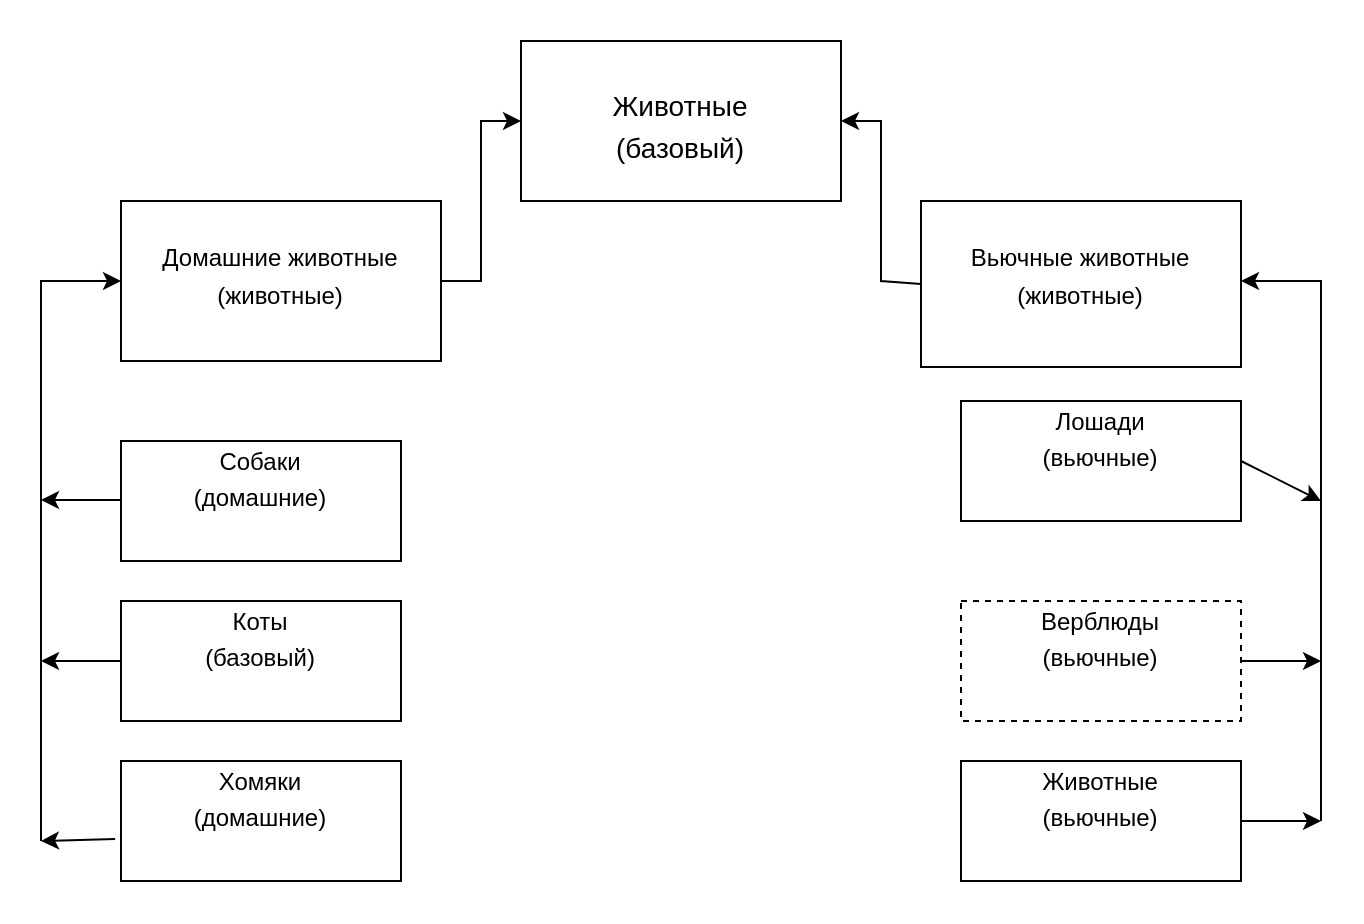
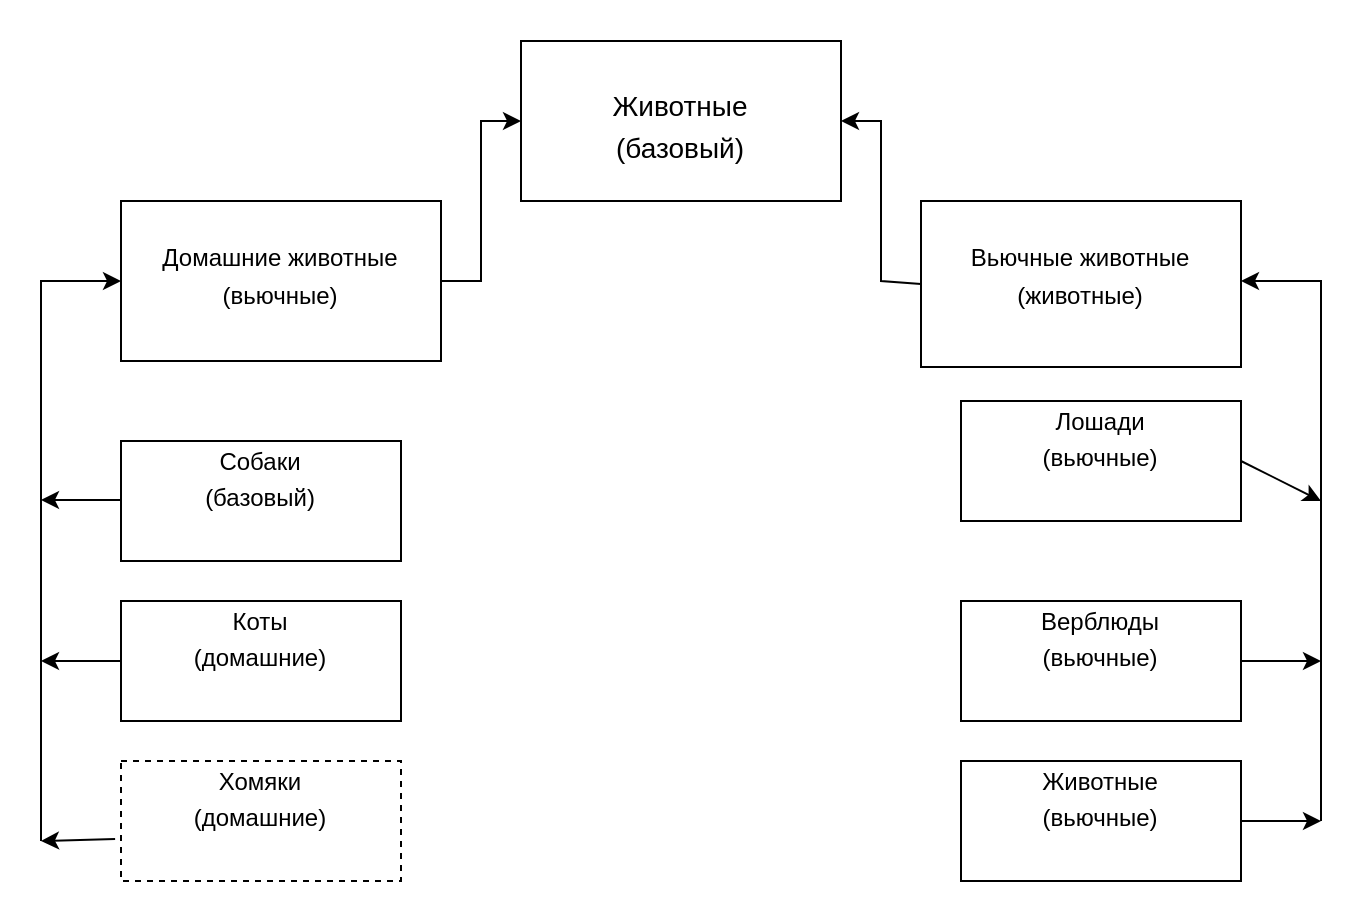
  <mxCell id="0" />
  <mxCell id="1" parent="0" />
  <mxCell id="2" value="&lt;p style=&quot;margin: 4px 0px 0px; font-size: 14px;&quot;&gt;&lt;br&gt;&lt;/p&gt;&lt;p style=&quot;margin: 4px 0px 0px; font-size: 14px;&quot;&gt;Животные&lt;/p&gt;&lt;p style=&quot;margin: 4px 0px 0px; font-size: 14px;&quot;&gt;(базовый)&lt;/p&gt;" style="verticalAlign=top;align=center;overflow=fill;fontSize=12;fontFamily=Helvetica;html=1;" parent="1" vertex="1"><mxGeometry x="260" y="20" width="160" height="80" as="geometry" /></mxCell>
- <mxCell id="3" value="&lt;p style=&quot;margin:0px;margin-top:4px;text-align:center;&quot;&gt;&lt;br&gt;&lt;/p&gt;&lt;p style=&quot;margin:0px;margin-top:4px;text-align:center;&quot;&gt;Домашние животные&lt;/p&gt;&lt;p style=&quot;margin:0px;margin-top:4px;text-align:center;&quot;&gt;(животные)&lt;/p&gt;" style="verticalAlign=top;align=left;overflow=fill;fontSize=12;fontFamily=Helvetica;html=1;fillColor=#FFFFFF;" parent="1" vertex="1"><mxGeometry x="60" y="100" width="160" height="80" as="geometry" /></mxCell>
+ <mxCell id="3" value="&lt;p style=&quot;margin:0px;margin-top:4px;text-align:center;&quot;&gt;&lt;br&gt;&lt;/p&gt;&lt;p style=&quot;margin:0px;margin-top:4px;text-align:center;&quot;&gt;Домашние животные&lt;/p&gt;&lt;p style=&quot;margin:0px;margin-top:4px;text-align:center;&quot;&gt;(вьючные)&lt;/p&gt;" style="verticalAlign=top;align=left;overflow=fill;fontSize=12;fontFamily=Helvetica;html=1;fillColor=#FFFFFF;" parent="1" vertex="1"><mxGeometry x="60" y="100" width="160" height="80" as="geometry" /></mxCell>
  <mxCell id="4" value="&lt;p style=&quot;margin: 4px 0px 0px; text-align: center;&quot;&gt;&lt;font style=&quot;font-size: 12px;&quot;&gt;&lt;br&gt;&lt;/font&gt;&lt;/p&gt;&lt;p style=&quot;margin: 4px 0px 0px; text-align: center;&quot;&gt;&lt;font style=&quot;font-size: 12px;&quot;&gt;Вьючные животные&lt;/font&gt;&lt;/p&gt;&lt;p style=&quot;margin: 4px 0px 0px; text-align: center;&quot;&gt;&lt;font style=&quot;font-size: 12px;&quot;&gt;(животные)&lt;/font&gt;&lt;/p&gt;" style="verticalAlign=top;align=left;overflow=fill;fontSize=12;fontFamily=Helvetica;html=1;" parent="1" vertex="1"><mxGeometry x="460" y="100" width="160" height="83" as="geometry" /></mxCell>
- <mxCell id="5" value="&lt;p style=&quot;margin:0px;margin-top:4px;text-align:center;&quot;&gt;Собаки&lt;/p&gt;&lt;p style=&quot;margin:0px;margin-top:4px;text-align:center;&quot;&gt;(домашние)&lt;/p&gt;" style="verticalAlign=top;align=left;overflow=fill;fontSize=12;fontFamily=Helvetica;html=1;" parent="1" vertex="1"><mxGeometry x="60" y="220" width="140" height="60" as="geometry" /></mxCell>
- <mxCell id="6" value="&lt;p style=&quot;border-color: var(--border-color); margin: 4px 0px 0px; text-align: center;&quot;&gt;Коты&lt;/p&gt;&lt;p style=&quot;border-color: var(--border-color); margin: 4px 0px 0px; text-align: center;&quot;&gt;(базовый)&lt;br&gt;&lt;/p&gt;" style="verticalAlign=top;align=left;overflow=fill;fontSize=12;fontFamily=Helvetica;html=1;" parent="1" vertex="1"><mxGeometry x="60" y="300" width="140" height="60" as="geometry" /></mxCell>
- <mxCell id="7" value="&lt;p style=&quot;border-color: var(--border-color); margin: 4px 0px 0px; text-align: center;&quot;&gt;Хомяки&lt;/p&gt;&lt;p style=&quot;border-color: var(--border-color); margin: 4px 0px 0px; text-align: center;&quot;&gt;(домашние)&lt;br&gt;&lt;/p&gt;" style="verticalAlign=top;align=left;overflow=fill;fontSize=12;fontFamily=Helvetica;html=1;" parent="1" vertex="1"><mxGeometry x="60" y="380" width="140" height="60" as="geometry" /></mxCell>
+ <mxCell id="5" value="&lt;p style=&quot;margin:0px;margin-top:4px;text-align:center;&quot;&gt;Собаки&lt;/p&gt;&lt;p style=&quot;margin:0px;margin-top:4px;text-align:center;&quot;&gt;(базовый)&lt;/p&gt;" style="verticalAlign=top;align=left;overflow=fill;fontSize=12;fontFamily=Helvetica;html=1;" parent="1" vertex="1"><mxGeometry x="60" y="220" width="140" height="60" as="geometry" /></mxCell>
+ <mxCell id="6" value="&lt;p style=&quot;border-color: var(--border-color); margin: 4px 0px 0px; text-align: center;&quot;&gt;Коты&lt;/p&gt;&lt;p style=&quot;border-color: var(--border-color); margin: 4px 0px 0px; text-align: center;&quot;&gt;(домашние)&lt;br&gt;&lt;/p&gt;" style="verticalAlign=top;align=left;overflow=fill;fontSize=12;fontFamily=Helvetica;html=1;" parent="1" vertex="1"><mxGeometry x="60" y="300" width="140" height="60" as="geometry" /></mxCell>
+ <mxCell id="7" value="&lt;p style=&quot;border-color: var(--border-color); margin: 4px 0px 0px; text-align: center;&quot;&gt;Хомяки&lt;/p&gt;&lt;p style=&quot;border-color: var(--border-color); margin: 4px 0px 0px; text-align: center;&quot;&gt;(домашние)&lt;br&gt;&lt;/p&gt;" style="verticalAlign=top;align=left;overflow=fill;fontSize=12;fontFamily=Helvetica;html=1;dashed=1;" parent="1" vertex="1"><mxGeometry x="60" y="380" width="140" height="60" as="geometry" /></mxCell>
  <mxCell id="8" value="&lt;p style=&quot;border-color: var(--border-color); margin: 4px 0px 0px; text-align: center;&quot;&gt;Лошади&lt;/p&gt;&lt;p style=&quot;border-color: var(--border-color); margin: 4px 0px 0px; text-align: center;&quot;&gt;(вьючные)&lt;/p&gt;" style="verticalAlign=top;align=left;overflow=fill;fontSize=12;fontFamily=Helvetica;html=1;" parent="1" vertex="1"><mxGeometry x="480" y="200" width="140" height="60" as="geometry" /></mxCell>
- <mxCell id="9" value="&lt;p style=&quot;border-color: var(--border-color); margin: 4px 0px 0px; text-align: center;&quot;&gt;Верблюды&lt;/p&gt;&lt;p style=&quot;border-color: var(--border-color); margin: 4px 0px 0px; text-align: center;&quot;&gt;(вьючные)&lt;/p&gt;" style="verticalAlign=top;align=left;overflow=fill;fontSize=12;fontFamily=Helvetica;html=1;dashed=1;" parent="1" vertex="1"><mxGeometry x="480" y="300" width="140" height="60" as="geometry" /></mxCell>
+ <mxCell id="9" value="&lt;p style=&quot;border-color: var(--border-color); margin: 4px 0px 0px; text-align: center;&quot;&gt;Верблюды&lt;/p&gt;&lt;p style=&quot;border-color: var(--border-color); margin: 4px 0px 0px; text-align: center;&quot;&gt;(вьючные)&lt;/p&gt;" style="verticalAlign=top;align=left;overflow=fill;fontSize=12;fontFamily=Helvetica;html=1;" parent="1" vertex="1"><mxGeometry x="480" y="300" width="140" height="60" as="geometry" /></mxCell>
  <mxCell id="10" value="&lt;p style=&quot;border-color: var(--border-color); margin: 4px 0px 0px; text-align: center;&quot;&gt;Животные&lt;/p&gt;&lt;p style=&quot;border-color: var(--border-color); margin: 4px 0px 0px; text-align: center;&quot;&gt;(вьючные)&lt;/p&gt;" style="verticalAlign=top;align=left;overflow=fill;fontSize=12;fontFamily=Helvetica;html=1;" parent="1" vertex="1"><mxGeometry x="480" y="380" width="140" height="60" as="geometry" /></mxCell>
  <mxCell id="11" value="" style="endArrow=classic;html=1;rounded=0;fontSize=14;exitX=0;exitY=0.5;exitDx=0;exitDy=0;entryX=1;entryY=0.5;entryDx=0;entryDy=0;" parent="1" source="4" target="2" edge="1"><mxGeometry width="50" height="50" relative="1" as="geometry"><mxPoint x="460" y="90" as="sourcePoint" /><mxPoint x="510" y="40" as="targetPoint" /><Array as="points"><mxPoint x="440" y="140" /><mxPoint x="440" y="100" /><mxPoint x="440" y="60" /></Array></mxGeometry></mxCell>
  <mxCell id="12" value="" style="endArrow=classic;html=1;rounded=0;fontSize=14;exitX=1;exitY=0.5;exitDx=0;exitDy=0;" parent="1" source="3" edge="1"><mxGeometry width="50" height="50" relative="1" as="geometry"><mxPoint x="210" y="110" as="sourcePoint" /><mxPoint x="260" y="60" as="targetPoint" /><Array as="points"><mxPoint x="240" y="140" /><mxPoint x="240" y="60" /></Array></mxGeometry></mxCell>
  <mxCell id="13" value="" style="endArrow=classic;html=1;rounded=0;fontSize=12;" parent="1" edge="1"><mxGeometry width="50" height="50" relative="1" as="geometry"><mxPoint x="20" y="420" as="sourcePoint" /><mxPoint x="60" y="140" as="targetPoint" /><Array as="points"><mxPoint x="20" y="140" /></Array></mxGeometry></mxCell>
  <mxCell id="14" value="" style="endArrow=classic;html=1;rounded=0;fontSize=12;exitX=-0.021;exitY=0.65;exitDx=0;exitDy=0;exitPerimeter=0;" parent="1" source="7" edge="1"><mxGeometry width="50" height="50" relative="1" as="geometry"><mxPoint x="-30" y="470" as="sourcePoint" /><mxPoint x="20" y="420" as="targetPoint" /></mxGeometry></mxCell>
  <mxCell id="15" value="" style="endArrow=classic;html=1;rounded=0;fontSize=12;" parent="1" edge="1"><mxGeometry width="50" height="50" relative="1" as="geometry"><mxPoint x="60" y="330" as="sourcePoint" /><mxPoint x="20" y="330" as="targetPoint" /></mxGeometry></mxCell>
  <mxCell id="16" value="" style="endArrow=classic;html=1;rounded=0;fontSize=12;" parent="1" edge="1"><mxGeometry width="50" height="50" relative="1" as="geometry"><mxPoint x="60" y="249.5" as="sourcePoint" /><mxPoint x="20" y="249.5" as="targetPoint" /></mxGeometry></mxCell>
  <mxCell id="17" value="" style="endArrow=classic;html=1;rounded=0;fontSize=12;" parent="1" edge="1"><mxGeometry width="50" height="50" relative="1" as="geometry"><mxPoint x="660" y="410" as="sourcePoint" /><mxPoint x="620" y="140" as="targetPoint" /><Array as="points"><mxPoint x="660" y="140" /></Array></mxGeometry></mxCell>
  <mxCell id="18" value="" style="endArrow=classic;html=1;rounded=0;fontSize=12;exitX=1;exitY=0.5;exitDx=0;exitDy=0;" parent="1" source="10" edge="1"><mxGeometry width="50" height="50" relative="1" as="geometry"><mxPoint x="610" y="470" as="sourcePoint" /><mxPoint x="660" y="410" as="targetPoint" /></mxGeometry></mxCell>
  <mxCell id="19" value="" style="endArrow=classic;html=1;rounded=0;fontSize=12;exitX=1;exitY=0.5;exitDx=0;exitDy=0;" parent="1" source="8" edge="1"><mxGeometry width="50" height="50" relative="1" as="geometry"><mxPoint x="630" y="435" as="sourcePoint" /><mxPoint x="660" y="250" as="targetPoint" /></mxGeometry></mxCell>
  <mxCell id="20" value="" style="endArrow=classic;html=1;rounded=0;fontSize=12;exitX=1;exitY=0.5;exitDx=0;exitDy=0;" parent="1" source="9" edge="1"><mxGeometry width="50" height="50" relative="1" as="geometry"><mxPoint x="640" y="445" as="sourcePoint" /><mxPoint x="660" y="330" as="targetPoint" /></mxGeometry></mxCell>
